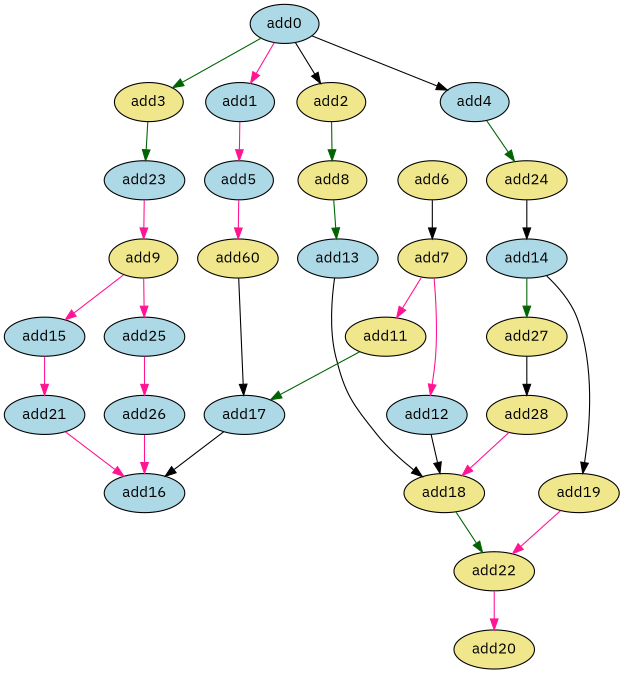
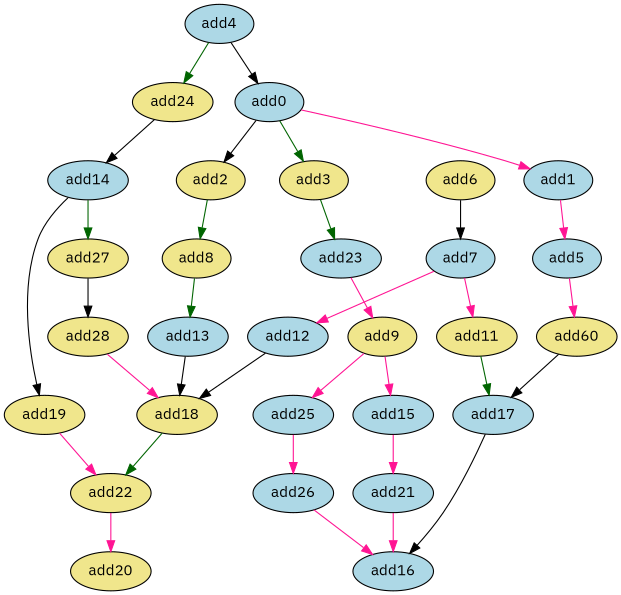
  digraph {
    fontname="IBM Plex Sans"
    node [fillcolor=lightblue fontname="IBM Plex Sans" opcode=add style=filled]
    edge [color=deeppink fontname="IBM Plex Sans"]
    add0
    add1
    add2 [fillcolor=khaki]
    add3 [fillcolor=khaki]
    add4
    add5
    add8 [fillcolor=khaki]
    add23
    add24 [fillcolor=khaki]
    n10 [fillcolor=khaki label=add60]
    add13
    add9 [fillcolor=khaki]
    add14
    add17
    add18 [fillcolor=khaki]
    add15
    add25
    add21
    add26
    add19 [fillcolor=khaki]
    add27 [fillcolor=khaki]
    add22 [fillcolor=khaki]
    add28 [fillcolor=khaki]
    add16
    add6 [fillcolor=khaki]
-   add7 [fillcolor=khaki]
+   add7
    add11 [fillcolor=khaki]
    add12
    add20 [fillcolor=khaki]
    add0 -> add1
    add0 -> add2 [color=black]
    add0 -> add3 [color=darkgreen]
-   add0 -> add4 [color=black]
+   add4 -> add0 [color=black]
    add1 -> add5
    add2 -> add8 [color=darkgreen]
    add3 -> add23 [color=darkgreen]
    add4 -> add24 [color=darkgreen]
    add5 -> n10
    add8 -> add13 [color=darkgreen]
    add23 -> add9
    add24 -> add14 [color=black]
    n10 -> add17 [color=black]
    add13 -> add18 [color=black]
    add9 -> add15
    add9 -> add25
    add14 -> add19 [color=black]
    add14 -> add27 [color=darkgreen]
    add17 -> add16 [color=black]
    add18 -> add22 [color=darkgreen]
    add15 -> add21
    add25 -> add26
    add21 -> add16
    add26 -> add16
    add19 -> add22
    add27 -> add28 [color=black]
    add22 -> add20
    add28 -> add18
    add6 -> add7 [color=black]
    add7 -> add11
    add7 -> add12
    add11 -> add17 [color=darkgreen]
    add12 -> add18 [color=black]
  }
